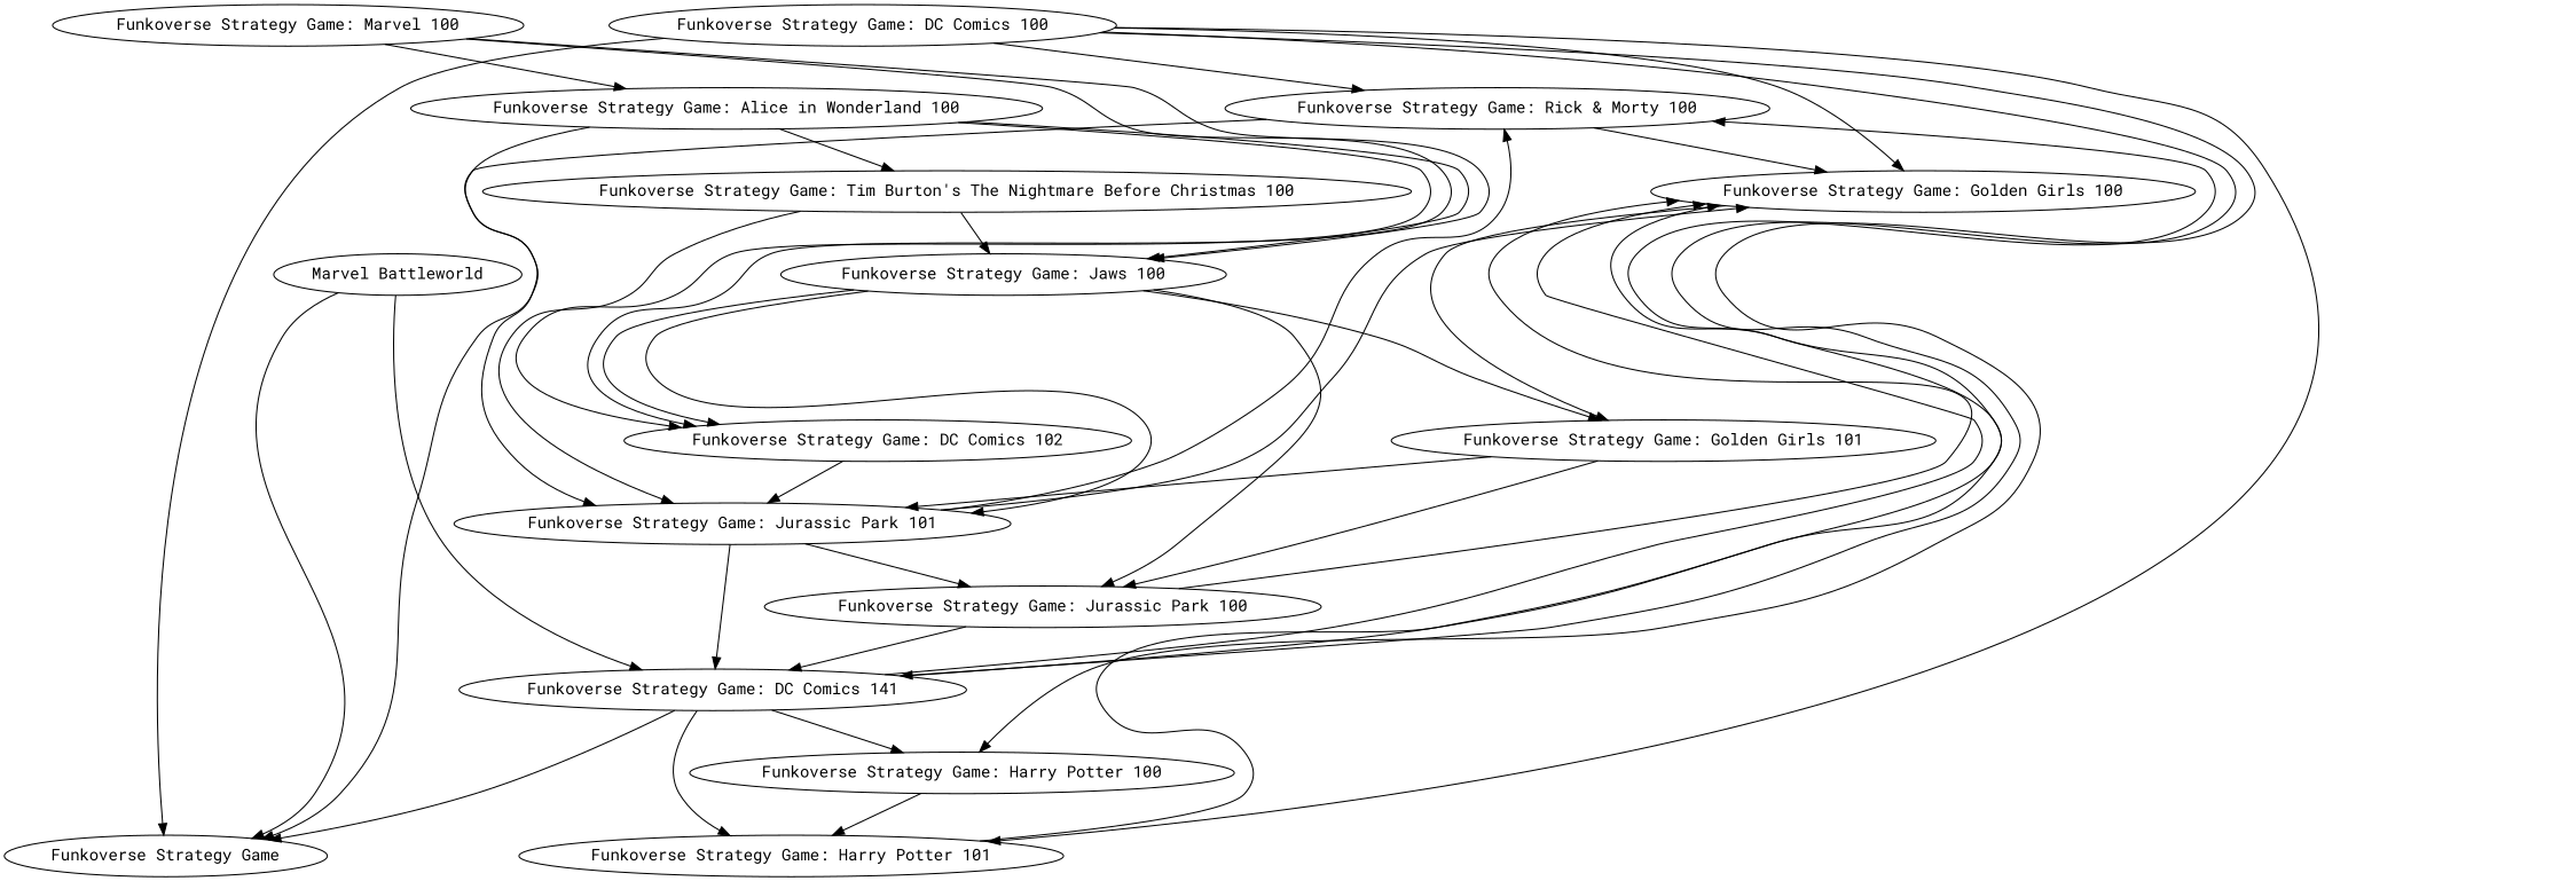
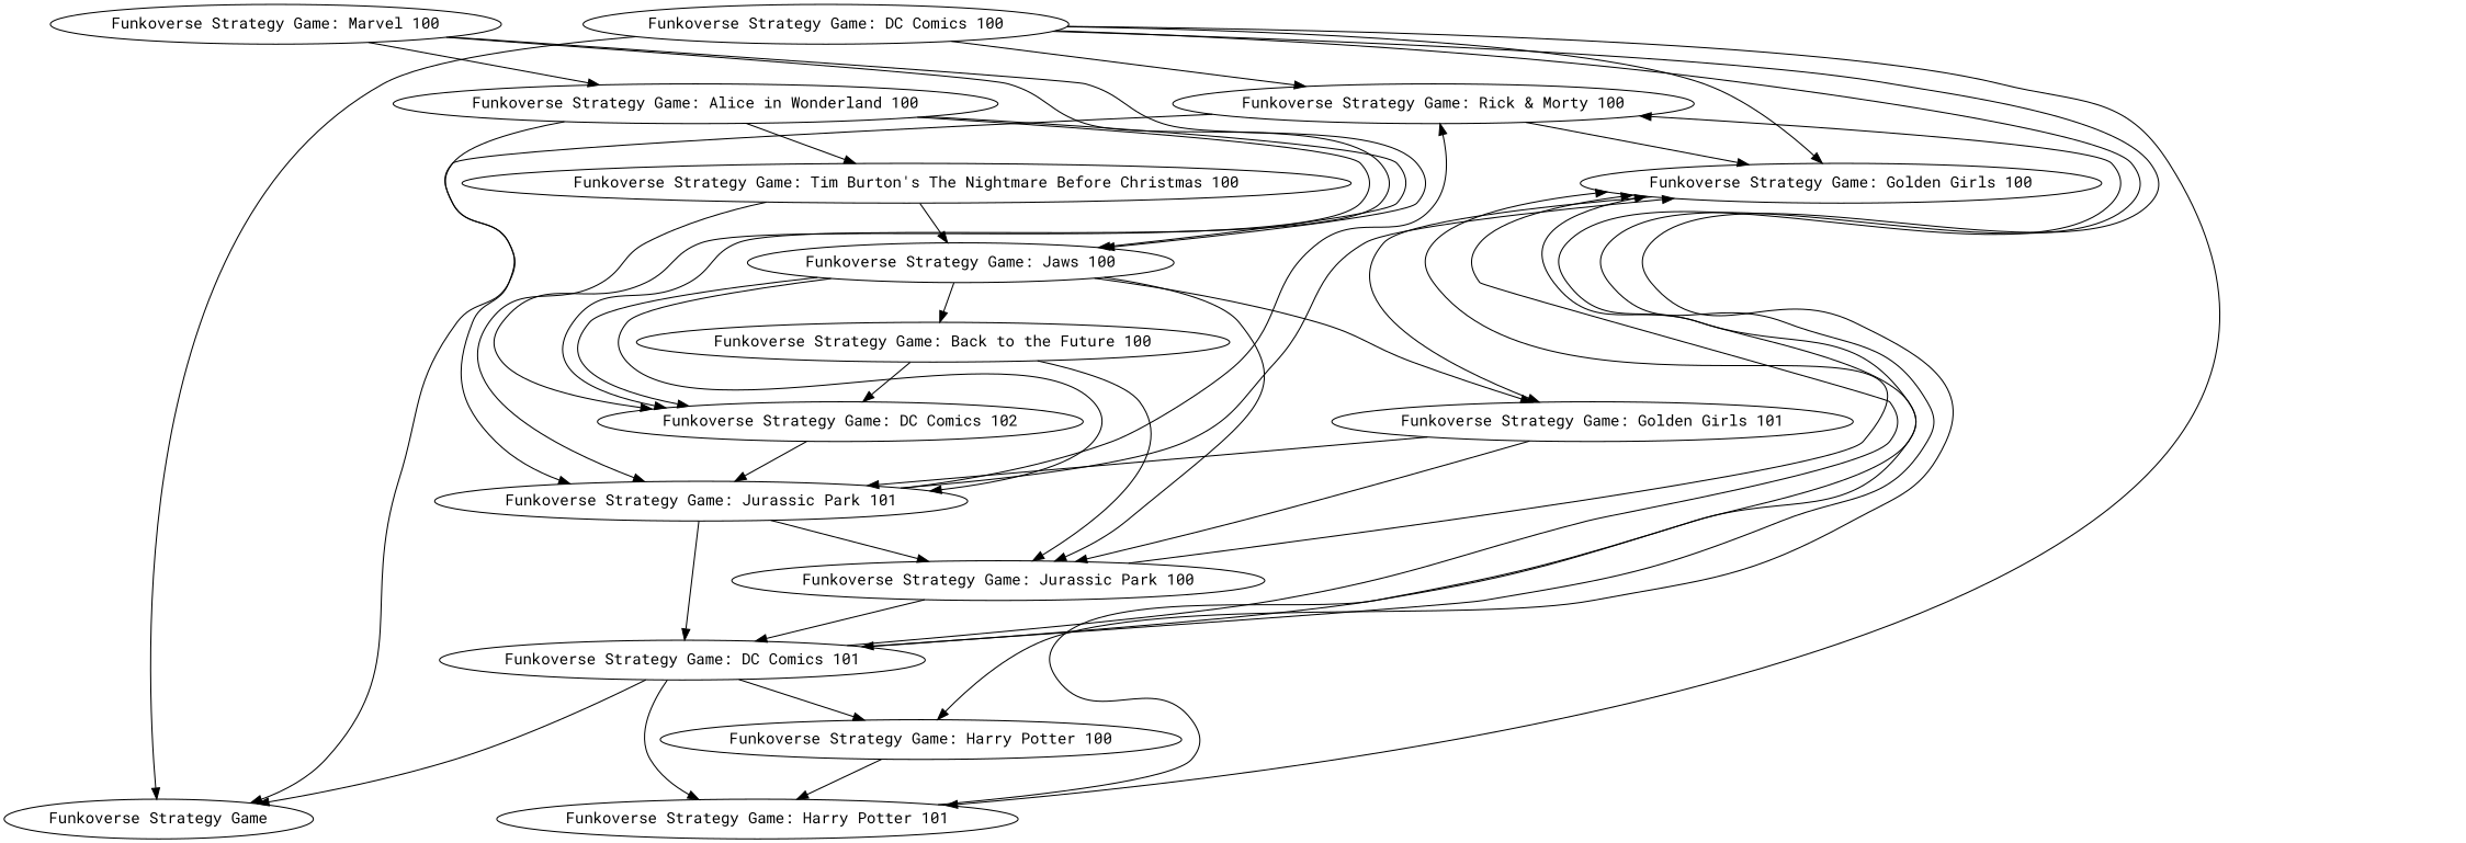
  digraph {
    fontname="Roboto Mono"
    node [complexity=2.0 fontname="Roboto Mono" max_players=2 max_players_best=2 max_players_rec=2 max_time=60 min_players=2 min_players_best=2 min_players_rec=2 min_time=20 year=2020]
    edge [fontname="Roboto Mono"]
    n1 [bayes_rating=5.62294 l="-0.2147181054556856,-7.958346797489697" label="Funkoverse Strategy Game: Rick & Morty 100" rating=6.82349 year=2019]
    n2 [bayes_rating=5.9996 complexity=2.1579 l="0.039179518184044304,-8.043238130515352" label="Funkoverse Strategy Game" max_players=4 max_players_rec=4 rating=7.1448 year=2019]
    n3 [bayes_rating=5.65713 l="-0.17660330296100174,-8.037184431252477" label="Funkoverse Strategy Game: Golden Girls 100" rating=7.01213 year=2019]
    n4 [bayes_rating=5.58196 l="-0.2719760583838088,-8.102101477131706" label="Funkoverse Strategy Game: Golden Girls 101" rating=7.14302]
-   n5 [bayes_rating=5.73846 l="-0.10529548589854956,-7.988678048607586" label="Funkoverse Strategy Game: DC Comics 141" rating=6.99662 year=2019]
+   n5 [bayes_rating=5.73846 l="-0.10529548589854956,-7.988678048607586" label="Funkoverse Strategy Game: DC Comics 101" rating=6.99662 year=2019]
    n6 [bayes_rating=5.72652 l="0.03657977657969394,-7.976039782126729" label="Funkoverse Strategy Game: Harry Potter 101" rating=6.79435 year=2019]
    n7 [bayes_rating=5.85619 complexity=2.2222 l="0.1205614421188773,-7.954589919171535" label="Funkoverse Strategy Game: Harry Potter 100" max_players=4 max_players_rec=4 rating=6.58749 year=2019]
    n8 [bayes_rating=5.84062 complexity=2.1667 l="-0.055218961440524676,-7.934115739585361" label="Funkoverse Strategy Game: DC Comics 100" max_players=4 rating=6.75271 year=2019]
-   n9 [bayes_rating=5.52093 complexity=1.6667 l="0.5294380063061481,-8.056807858296226" label="Marvel Battleworld" max_players=4 max_players_best=1 max_players_rec=4 max_time=30 min_players=1 min_players_best=1 min_players_rec=1 min_time=15 rating=6.24488]
    n10 [bayes_rating=5.65595 l="-0.3823254681530647,-8.0174311682185" label="Funkoverse Strategy Game: Jurassic Park 101" rating=7.29405]
    n11 [bayes_rating=5.66871 l="-0.317714694606035,-8.059215161699726" label="Funkoverse Strategy Game: Jurassic Park 100" max_players=4 rating=7.12572]
+   n12 [bayes_rating=5.60351 l="-0.49178166494775166,-8.05428492077233" label="Funkoverse Strategy Game: Back to the Future 100" rating=7.32537]
    n13 [bayes_rating=5.57926 l="-0.5853186582562325,-8.093505152116386" label="Funkoverse Strategy Game: DC Comics 102" rating=7.52123]
    n14 [bayes_rating=5.60879 l="-0.4604956708726496,-8.099342410873106" label="Funkoverse Strategy Game: Jaws 100" rating=7.28453]
    n15 [bayes_rating=5.61196 l="-0.5281884521363284,-7.990828242623291" label="Funkoverse Strategy Game: Tim Burton's The Nightmare Before Christmas 100" max_players=4 max_players_rec=4 rating=7.09177]
    n16 [bayes_rating=5.56826 l="-0.6221407516892163,-8.029978356625458" label="Funkoverse Strategy Game: Alice in Wonderland 100" rating=6.9819 year=2021]
    n17 [bayes_rating=5.61484 l="-0.706489724099318,-8.103126765102767" label="Funkoverse Strategy Game: Marvel 100" max_players=4 max_players_rec=5 min_time=60 rating=7.01911 year=2021]
    n1 -> n2 [weight=0.254863129673168]
    n1 -> n3 [weight=0.452462014392978]
    n3 -> n4 [weight=0.59986731954998]
    n4 -> n10 [weight=0.451018947539011]
    n4 -> n11 [weight=0.417604580323537]
    n5 -> n1 [weight=0.463150825910968]
    n5 -> n2 [weight=0.257838525105058]
    n5 -> n3 [weight=0.448589877541505]
    n5 -> n6 [weight=0.462490931139038]
    n5 -> n7 [weight=0.356212305129549]
    n6 -> n3 [weight=0.379718659296516]
    n7 -> n6 [weight=0.614285795356865]
    n8 -> n1 [weight=0.393851395192867]
    n8 -> n2 [weight=0.268366548671947]
    n8 -> n3 [weight=0.397427194361405]
    n8 -> n5 [weight=0.635413748467059]
    n8 -> n6 [weight=0.376214544072656]
    n8 -> n7 [weight=0.340272677799653]
-   n9 -> n2 [weight=0.086710677638961]
-   n9 -> n5 [weight=0.0569059985178901]
    n10 -> n1 [weight=0.418286102305632]
    n10 -> n3 [weight=0.378686059629247]
    n10 -> n5 [weight=0.392448762418898]
    n10 -> n11 [weight=0.581891847082828]
    n11 -> n3 [weight=0.378267615959328]
    n11 -> n5 [weight=0.388772965747]
+   n12 -> n11 [weight=0.445721731628361]
+   n12 -> n13 [weight=0.430525355627609]
    n13 -> n10 [weight=0.418638924220904]
    n14 -> n4 [weight=0.43093991278241]
    n14 -> n10 [weight=0.544207880140794]
    n14 -> n11 [weight=0.487667914410105]
+   n14 -> n12 [weight=0.538666480395773]
    n14 -> n13 [weight=0.4807214969662]
    n15 -> n10 [weight=0.410437548712756]
    n15 -> n14 [weight=0.41975194380397]
    n16 -> n10 [weight=0.361823271561075]
    n16 -> n13 [weight=0.451094380933531]
    n16 -> n14 [weight=0.391080132516838]
    n16 -> n15 [weight=0.401946998341629]
    n17 -> n13 [weight=0.369444534879732]
    n17 -> n14 [weight=0.363139578585306]
    n17 -> n16 [weight=0.386941374985729]
  }
